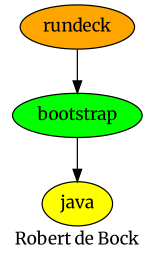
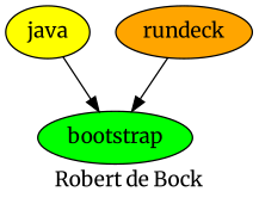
  digraph {
    fontname=Merriweather
    label="Robert de Bock"
    node [fontname=Merriweather style=filled]
    edge [fontname=Merriweather]
    bootstrap [fillcolor=green]
    java [fillcolor=yellow]
    rundeck [fillcolor=orange]
-   bootstrap -> java
+   java -> bootstrap
    rundeck -> bootstrap
  }
